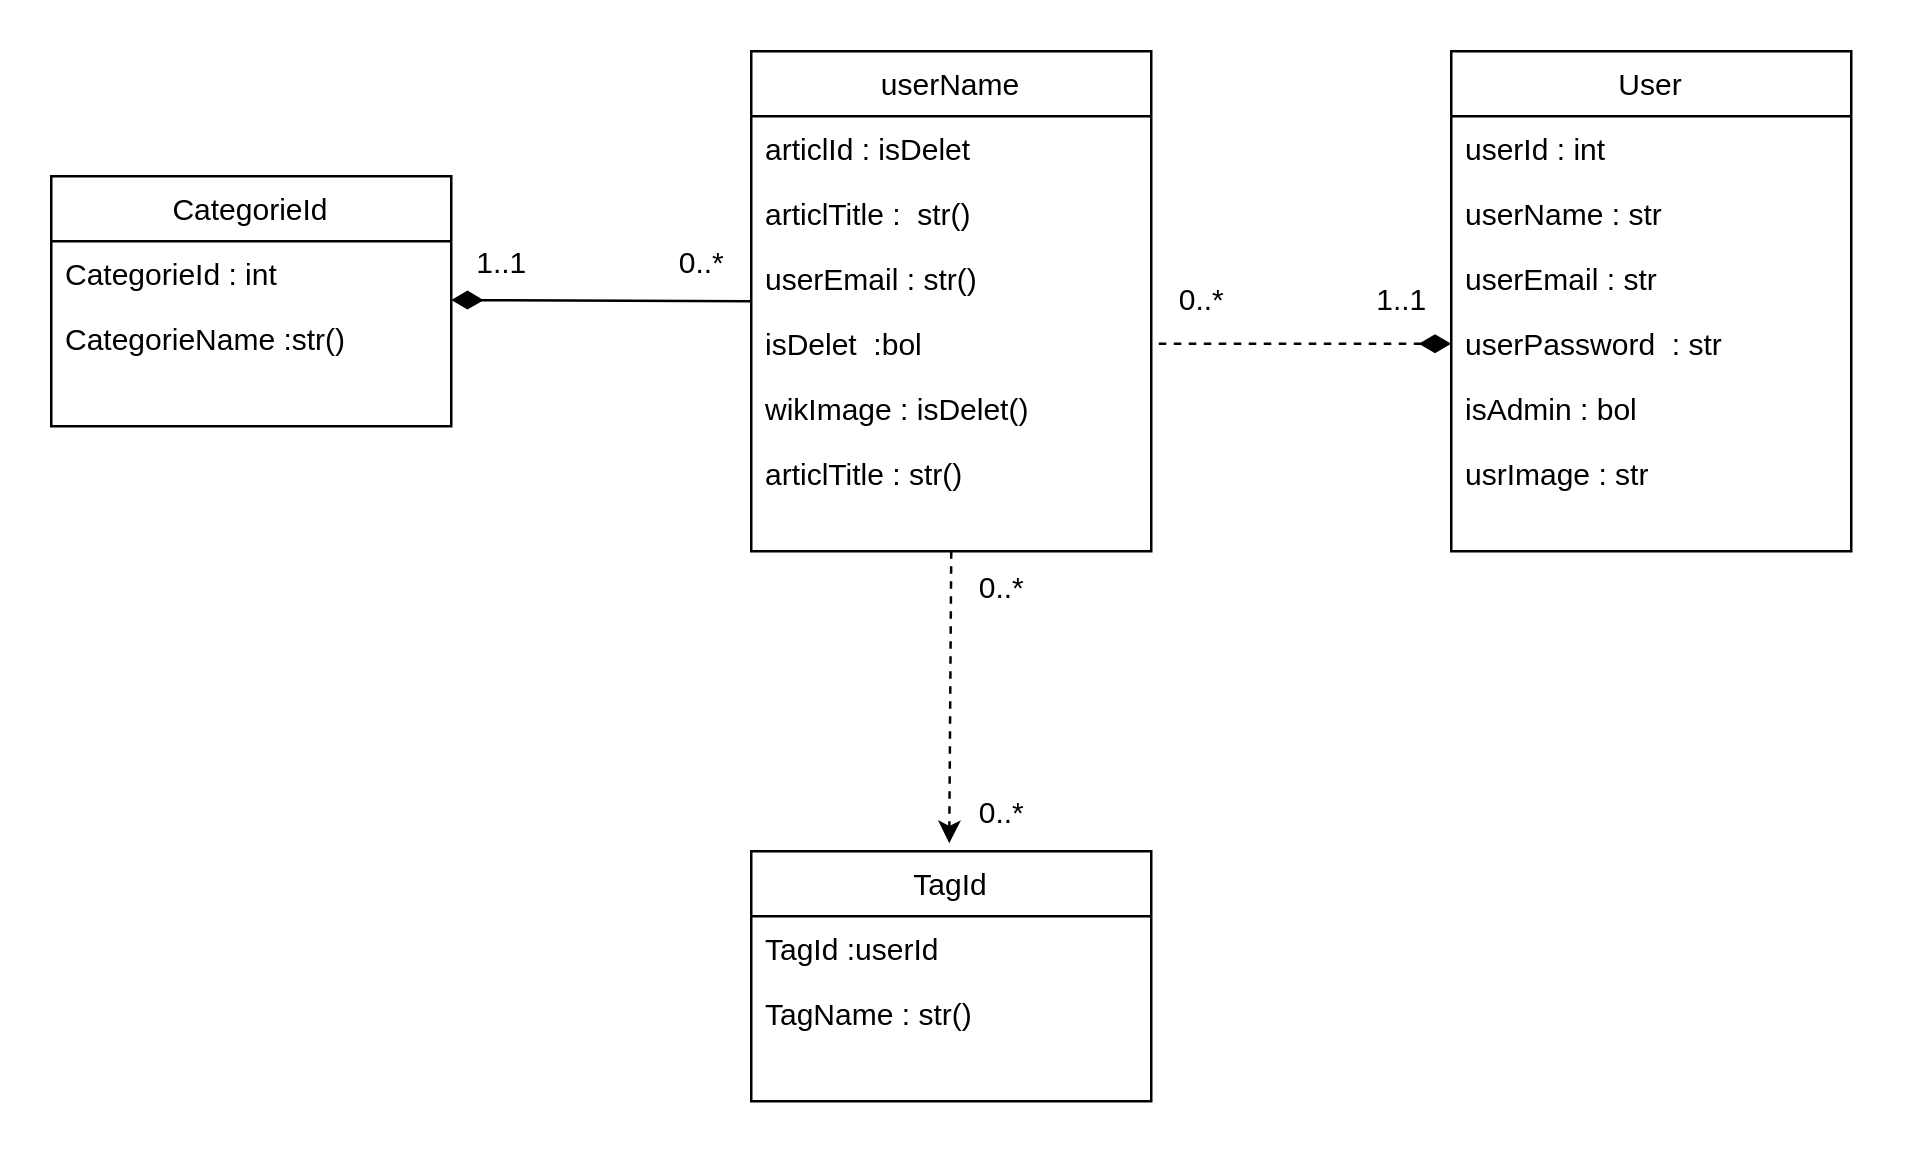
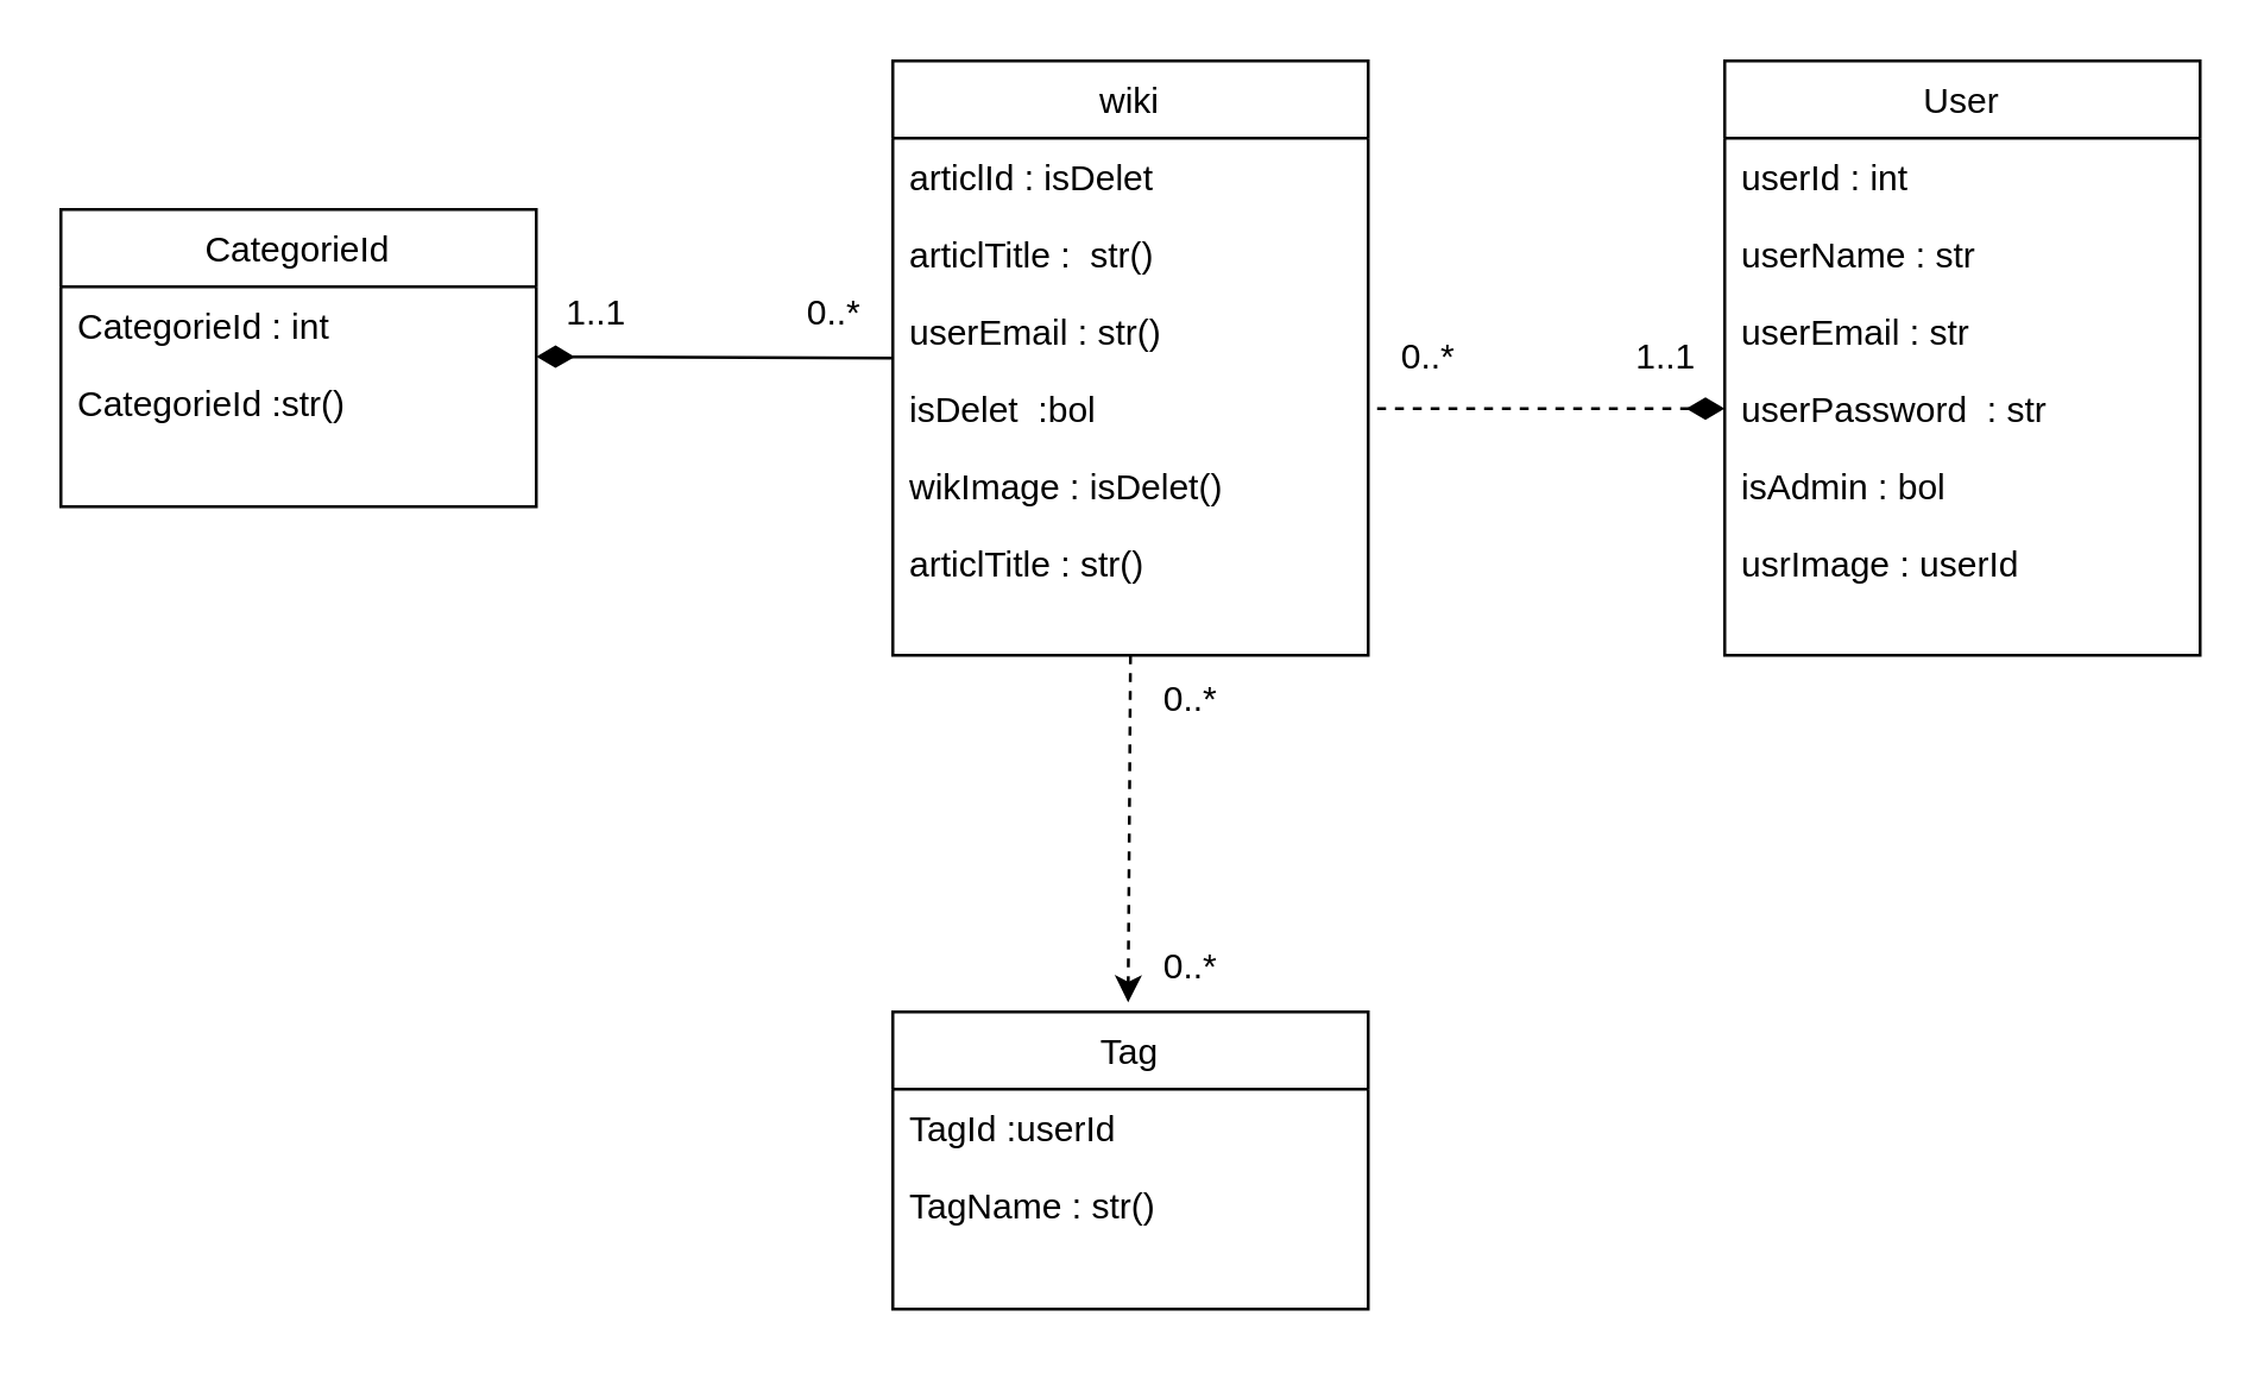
  <mxCell id="0" />
  <mxCell id="1" parent="0" />
- <mxCell id="2" value="TagId" style="swimlane;fontStyle=0;align=center;verticalAlign=top;childLayout=stackLayout;horizontal=1;startSize=26;horizontalStack=0;resizeParent=1;resizeLast=0;collapsible=1;marginBottom=0;rounded=0;shadow=0;strokeWidth=1;" parent="1" vertex="1"><mxGeometry x="300" y="340" width="160" height="100" as="geometry"><mxRectangle x="340" y="380" width="170" height="26" as="alternateBounds" /></mxGeometry></mxCell>
+ <mxCell id="2" value="Tag" style="swimlane;fontStyle=0;align=center;verticalAlign=top;childLayout=stackLayout;horizontal=1;startSize=26;horizontalStack=0;resizeParent=1;resizeLast=0;collapsible=1;marginBottom=0;rounded=0;shadow=0;strokeWidth=1;" parent="1" vertex="1"><mxGeometry x="300" y="340" width="160" height="100" as="geometry"><mxRectangle x="340" y="380" width="170" height="26" as="alternateBounds" /></mxGeometry></mxCell>
  <mxCell id="3" value="TagId :userId" style="text;align=left;verticalAlign=top;spacingLeft=4;spacingRight=4;overflow=hidden;rotatable=0;points=[[0,0.5],[1,0.5]];portConstraint=eastwest;" parent="2" vertex="1"><mxGeometry y="26" width="160" height="26" as="geometry" /></mxCell>
  <mxCell id="4" value="TagName : str()&#10; " style="text;align=left;verticalAlign=top;spacingLeft=4;spacingRight=4;overflow=hidden;rotatable=0;points=[[0,0.5],[1,0.5]];portConstraint=eastwest;" vertex="1" parent="2"><mxGeometry y="52" width="160" height="26" as="geometry" /></mxCell>
  <mxCell id="5" value="" style="endArrow=classic;html=1;rounded=0;exitX=0.5;exitY=1;exitDx=0;exitDy=0;entryX=0.495;entryY=-0.032;entryDx=0;entryDy=0;entryPerimeter=0;dashed=1;" edge="1" parent="1" source="9" target="2"><mxGeometry width="50" height="50" relative="1" as="geometry"><mxPoint x="420" y="156" as="sourcePoint" /><mxPoint x="398.84" y="280" as="targetPoint" /></mxGeometry></mxCell>
  <mxCell id="6" value="CategorieId" style="swimlane;fontStyle=0;align=center;verticalAlign=top;childLayout=stackLayout;horizontal=1;startSize=26;horizontalStack=0;resizeParent=1;resizeLast=0;collapsible=1;marginBottom=0;rounded=0;shadow=0;strokeWidth=1;" vertex="1" parent="1"><mxGeometry x="20" y="70" width="160" height="100" as="geometry"><mxRectangle x="340" y="380" width="170" height="26" as="alternateBounds" /></mxGeometry></mxCell>
  <mxCell id="7" value="CategorieId : int &#10;&#10;" style="text;align=left;verticalAlign=top;spacingLeft=4;spacingRight=4;overflow=hidden;rotatable=0;points=[[0,0.5],[1,0.5]];portConstraint=eastwest;" vertex="1" parent="6"><mxGeometry y="26" width="160" height="26" as="geometry" /></mxCell>
- <mxCell id="8" value="CategorieName :str()&#10;" style="text;align=left;verticalAlign=top;spacingLeft=4;spacingRight=4;overflow=hidden;rotatable=0;points=[[0,0.5],[1,0.5]];portConstraint=eastwest;" vertex="1" parent="6"><mxGeometry y="52" width="160" height="26" as="geometry" /></mxCell>
- <mxCell id="9" value="userName&#10;" style="swimlane;fontStyle=0;align=center;verticalAlign=top;childLayout=stackLayout;horizontal=1;startSize=26;horizontalStack=0;resizeParent=1;resizeLast=0;collapsible=1;marginBottom=0;rounded=0;shadow=0;strokeWidth=1;" vertex="1" parent="1"><mxGeometry x="300" y="20" width="160" height="200" as="geometry"><mxRectangle x="340" y="380" width="170" height="26" as="alternateBounds" /></mxGeometry></mxCell>
+ <mxCell id="8" value="CategorieId :str()&#10;" style="text;align=left;verticalAlign=top;spacingLeft=4;spacingRight=4;overflow=hidden;rotatable=0;points=[[0,0.5],[1,0.5]];portConstraint=eastwest;" vertex="1" parent="6"><mxGeometry y="52" width="160" height="26" as="geometry" /></mxCell>
+ <mxCell id="9" value="wiki&#10;" style="swimlane;fontStyle=0;align=center;verticalAlign=top;childLayout=stackLayout;horizontal=1;startSize=26;horizontalStack=0;resizeParent=1;resizeLast=0;collapsible=1;marginBottom=0;rounded=0;shadow=0;strokeWidth=1;" vertex="1" parent="1"><mxGeometry x="300" y="20" width="160" height="200" as="geometry"><mxRectangle x="340" y="380" width="170" height="26" as="alternateBounds" /></mxGeometry></mxCell>
  <mxCell id="10" value="articlId : isDelet" style="text;align=left;verticalAlign=top;spacingLeft=4;spacingRight=4;overflow=hidden;rotatable=0;points=[[0,0.5],[1,0.5]];portConstraint=eastwest;" vertex="1" parent="9"><mxGeometry y="26" width="160" height="26" as="geometry" /></mxCell>
  <mxCell id="11" value="articlTitle :  str()" style="text;align=left;verticalAlign=top;spacingLeft=4;spacingRight=4;overflow=hidden;rotatable=0;points=[[0,0.5],[1,0.5]];portConstraint=eastwest;" vertex="1" parent="9"><mxGeometry y="52" width="160" height="26" as="geometry" /></mxCell>
  <mxCell id="12" value="userEmail : str()" style="text;align=left;verticalAlign=top;spacingLeft=4;spacingRight=4;overflow=hidden;rotatable=0;points=[[0,0.5],[1,0.5]];portConstraint=eastwest;" vertex="1" parent="9"><mxGeometry y="78" width="160" height="26" as="geometry" /></mxCell>
  <mxCell id="13" value="isDelet  :bol" style="text;align=left;verticalAlign=top;spacingLeft=4;spacingRight=4;overflow=hidden;rotatable=0;points=[[0,0.5],[1,0.5]];portConstraint=eastwest;" vertex="1" parent="9"><mxGeometry y="104" width="160" height="26" as="geometry" /></mxCell>
  <mxCell id="14" value="wikImage : isDelet()" style="text;align=left;verticalAlign=top;spacingLeft=4;spacingRight=4;overflow=hidden;rotatable=0;points=[[0,0.5],[1,0.5]];portConstraint=eastwest;" vertex="1" parent="9"><mxGeometry y="130" width="160" height="26" as="geometry" /></mxCell>
  <mxCell id="15" value="articlTitle : str()" style="text;align=left;verticalAlign=top;spacingLeft=4;spacingRight=4;overflow=hidden;rotatable=0;points=[[0,0.5],[1,0.5]];portConstraint=eastwest;" vertex="1" parent="9"><mxGeometry y="156" width="160" height="26" as="geometry" /></mxCell>
  <mxCell id="16" value="User&#10;" style="swimlane;fontStyle=0;align=center;verticalAlign=top;childLayout=stackLayout;horizontal=1;startSize=26;horizontalStack=0;resizeParent=1;resizeLast=0;collapsible=1;marginBottom=0;rounded=0;shadow=0;strokeWidth=1;" vertex="1" parent="1"><mxGeometry x="580" y="20" width="160" height="200" as="geometry"><mxRectangle x="340" y="380" width="170" height="26" as="alternateBounds" /></mxGeometry></mxCell>
  <mxCell id="17" value="userId : int" style="text;align=left;verticalAlign=top;spacingLeft=4;spacingRight=4;overflow=hidden;rotatable=0;points=[[0,0.5],[1,0.5]];portConstraint=eastwest;" vertex="1" parent="16"><mxGeometry y="26" width="160" height="26" as="geometry" /></mxCell>
  <mxCell id="18" value="userName : str" style="text;align=left;verticalAlign=top;spacingLeft=4;spacingRight=4;overflow=hidden;rotatable=0;points=[[0,0.5],[1,0.5]];portConstraint=eastwest;" vertex="1" parent="16"><mxGeometry y="52" width="160" height="26" as="geometry" /></mxCell>
  <mxCell id="19" value="userEmail : str" style="text;align=left;verticalAlign=top;spacingLeft=4;spacingRight=4;overflow=hidden;rotatable=0;points=[[0,0.5],[1,0.5]];portConstraint=eastwest;" vertex="1" parent="16"><mxGeometry y="78" width="160" height="26" as="geometry" /></mxCell>
  <mxCell id="20" value="userPassword  : str" style="text;align=left;verticalAlign=top;spacingLeft=4;spacingRight=4;overflow=hidden;rotatable=0;points=[[0,0.5],[1,0.5]];portConstraint=eastwest;" vertex="1" parent="16"><mxGeometry y="104" width="160" height="26" as="geometry" /></mxCell>
  <mxCell id="21" value="isAdmin : bol" style="text;align=left;verticalAlign=top;spacingLeft=4;spacingRight=4;overflow=hidden;rotatable=0;points=[[0,0.5],[1,0.5]];portConstraint=eastwest;" vertex="1" parent="16"><mxGeometry y="130" width="160" height="26" as="geometry" /></mxCell>
- <mxCell id="22" value="usrImage : str" style="text;align=left;verticalAlign=top;spacingLeft=4;spacingRight=4;overflow=hidden;rotatable=0;points=[[0,0.5],[1,0.5]];portConstraint=eastwest;" vertex="1" parent="16"><mxGeometry y="156" width="160" height="26" as="geometry" /></mxCell>
+ <mxCell id="22" value="usrImage : userId" style="text;align=left;verticalAlign=top;spacingLeft=4;spacingRight=4;overflow=hidden;rotatable=0;points=[[0,0.5],[1,0.5]];portConstraint=eastwest;" vertex="1" parent="16"><mxGeometry y="156" width="160" height="26" as="geometry" /></mxCell>
  <mxCell id="23" value="" style="html=1;startArrow=diamondThin;startFill=1;edgeStyle=elbowEdgeStyle;elbow=vertical;startSize=10;endArrow=none;endFill=0;rounded=0;exitX=0;exitY=0.5;exitDx=0;exitDy=0;entryX=0.997;entryY=0.492;entryDx=0;entryDy=0;entryPerimeter=0;dashed=1;" edge="1" parent="1" source="20" target="13"><mxGeometry width="160" relative="1" as="geometry"><mxPoint x="520" y="190" as="sourcePoint" /><mxPoint x="480" y="130" as="targetPoint" /></mxGeometry></mxCell>
  <mxCell id="24" value="0..*" style="text;html=1;align=center;verticalAlign=middle;resizable=0;points=[];autosize=1;strokeColor=none;fillColor=none;" vertex="1" parent="1"><mxGeometry x="460" y="105" width="40" height="30" as="geometry" /></mxCell>
  <mxCell id="25" value="1..1" style="text;html=1;align=center;verticalAlign=middle;resizable=0;points=[];autosize=1;strokeColor=none;fillColor=none;" vertex="1" parent="1"><mxGeometry x="540" y="105" width="40" height="30" as="geometry" /></mxCell>
  <mxCell id="26" value="" style="html=1;startArrow=diamondThin;startFill=1;edgeStyle=elbowEdgeStyle;elbow=vertical;startSize=10;endArrow=none;endFill=0;rounded=0;" edge="1" parent="1"><mxGeometry width="160" relative="1" as="geometry"><mxPoint x="180" y="119.5" as="sourcePoint" /><mxPoint x="300" y="120" as="targetPoint" /></mxGeometry></mxCell>
  <mxCell id="27" value="0..*" style="text;html=1;align=center;verticalAlign=middle;resizable=0;points=[];autosize=1;strokeColor=none;fillColor=none;" vertex="1" parent="1"><mxGeometry x="260" y="90" width="40" height="30" as="geometry" /></mxCell>
  <mxCell id="28" value="1..1" style="text;html=1;align=center;verticalAlign=middle;resizable=0;points=[];autosize=1;strokeColor=none;fillColor=none;" vertex="1" parent="1"><mxGeometry x="180" y="90" width="40" height="30" as="geometry" /></mxCell>
  <mxCell id="29" value="0..*" style="text;html=1;align=center;verticalAlign=middle;resizable=0;points=[];autosize=1;strokeColor=none;fillColor=none;" vertex="1" parent="1"><mxGeometry x="380" y="220" width="40" height="30" as="geometry" /></mxCell>
  <mxCell id="30" value="0..*" style="text;html=1;align=center;verticalAlign=middle;resizable=0;points=[];autosize=1;strokeColor=none;fillColor=none;" vertex="1" parent="1"><mxGeometry x="380" y="310" width="40" height="30" as="geometry" /></mxCell>
